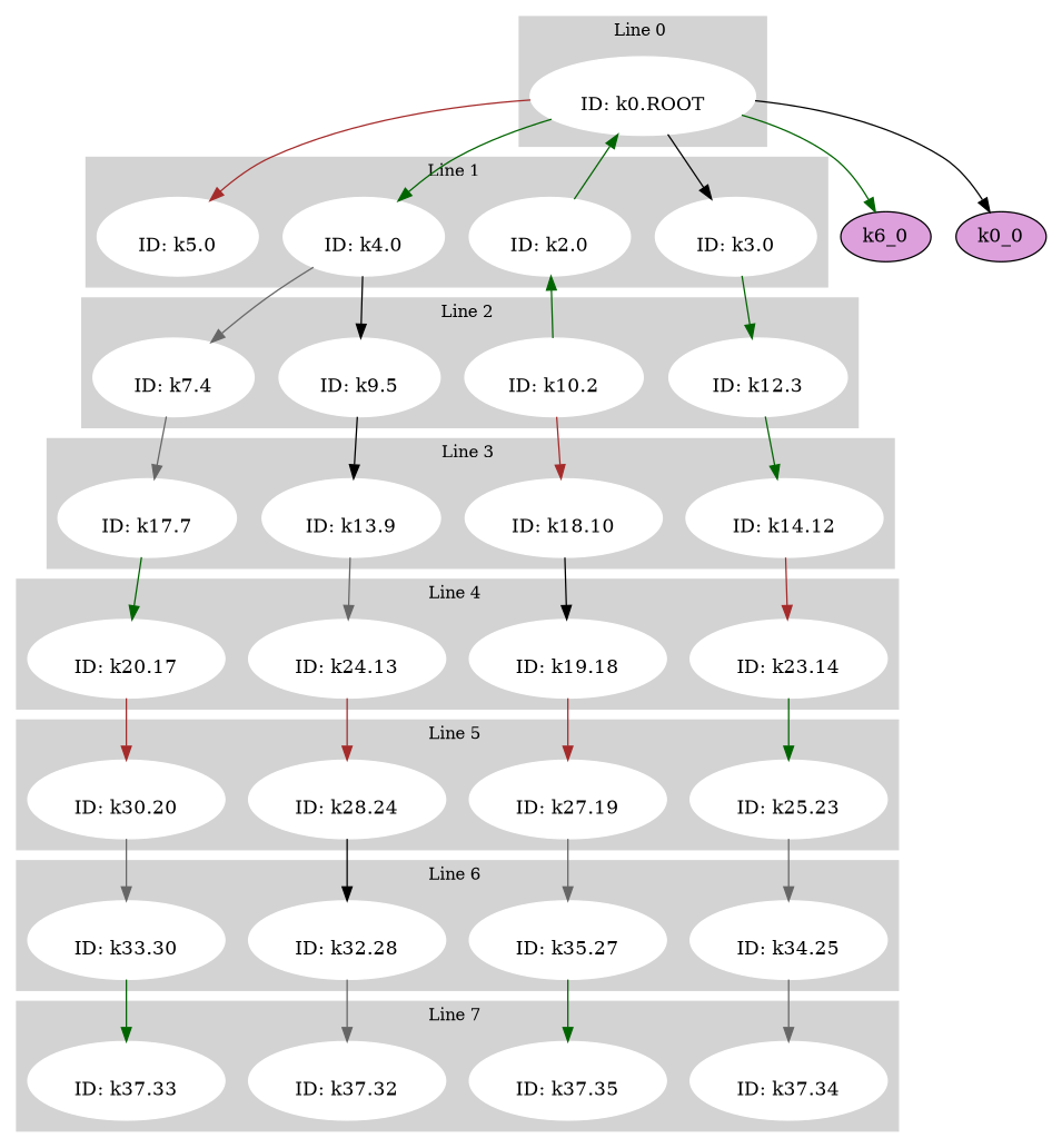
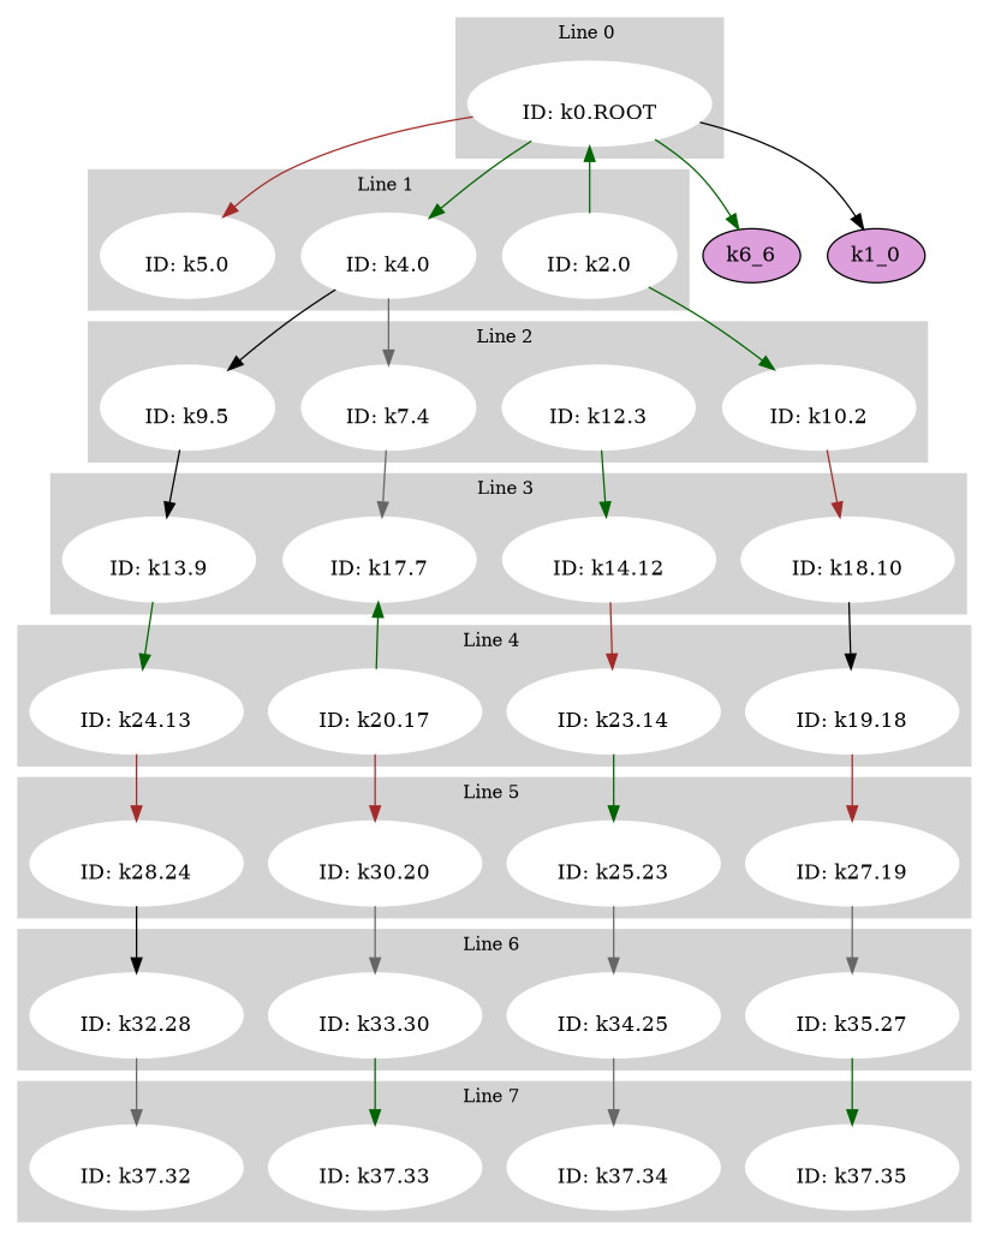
  digraph {
    compound="true "
    node [color=white style=filled]
    edge [color=darkgreen]
-   n1 [label=<<BR /> ID: k3.0 <BR />>]
    n2 [label=<<BR /> ID: k2.0 <BR />>]
    n3 [label=<<BR /> ID: k4.0 <BR />>]
    n4 [label=<<BR /> ID: k5.0 <BR />>]
    n5 [label=<<BR /> ID: k0.ROOT <BR />>]
    n6 [label=<<BR /> ID: k9.5 <BR />>]
    n7 [label=<<BR /> ID: k12.3 <BR />>]
    n8 [label=<<BR /> ID: k10.2 <BR />>]
    n9 [label=<<BR /> ID: k7.4 <BR />>]
    n10 [label=<<BR /> ID: k18.10 <BR />>]
    n11 [label=<<BR /> ID: k14.12 <BR />>]
    n12 [label=<<BR /> ID: k17.7 <BR />>]
    n13 [label=<<BR /> ID: k13.9 <BR />>]
    n14 [label=<<BR /> ID: k19.18 <BR />>]
    n15 [label=<<BR /> ID: k23.14 <BR />>]
    n16 [label=<<BR /> ID: k24.13 <BR />>]
    n17 [label=<<BR /> ID: k20.17 <BR />>]
    n18 [label=<<BR /> ID: k25.23 <BR />>]
    n19 [label=<<BR /> ID: k27.19 <BR />>]
    n20 [label=<<BR /> ID: k28.24 <BR />>]
    n21 [label=<<BR /> ID: k30.20 <BR />>]
    n22 [label=<<BR /> ID: k32.28 <BR />>]
    n23 [label=<<BR /> ID: k35.27 <BR />>]
    n24 [label=<<BR /> ID: k33.30 <BR />>]
    n25 [label=<<BR /> ID: k34.25 <BR />>]
    n26 [label=<<BR /> ID: k37.33 <BR />>]
    n27 [label=<<BR /> ID: k37.35 <BR />>]
    n28 [label=<<BR /> ID: k37.32 <BR />>]
    n29 [label=<<BR /> ID: k37.34 <BR />>]
-   k6_0 [fillcolor=plum color=""]
-   k1_0 [fillcolor=plum label=k0_0 color=""]
+   k6_0 [fillcolor=plum label=k6_6 color=""]
+   k1_0 [fillcolor=plum color=""]
    subgraph cluster_1 {
      color=lightgrey
      fontsize=12
      label="Line 1 "
      style=filled
-     n1
      n2
      n3
      n4
    }
    subgraph cluster_2 {
      color=lightgrey
      fontsize=12
      label="Line 0 "
      style=filled
      n5
    }
    subgraph cluster_3 {
      color=lightgrey
      fontsize=12
      label="Line 2 "
      style=filled
      n6
      n7
      n8
      n9
    }
    subgraph cluster_4 {
      color=lightgrey
      fontsize=12
      label="Line 3 "
      style=filled
      n10
      n11
      n12
      n13
    }
    subgraph cluster_5 {
      color=lightgrey
      fontsize=12
      label="Line 4 "
      style=filled
      n14
      n15
      n16
      n17
    }
    subgraph cluster_6 {
      color=lightgrey
      fontsize=12
      label="Line 5 "
      style=filled
      n18
      n19
      n20
      n21
    }
    subgraph cluster_7 {
      color=lightgrey
      fontsize=12
      label="Line 6 "
      style=filled
      n22
      n23
      n24
      n25
    }
    subgraph cluster_8 {
      color=lightgrey
      fontsize=12
      label="Line 7 "
      style=filled
      n26
      n27
      n28
      n29
    }
-   n1 -> n7
    n2 -> n5
-   n8 -> n2
+   n2 -> n8
    n3 -> n6 [color=black]
    n3 -> n9 [color=gray40]
-   n5 -> n1 [color=black]
    n5 -> n3
    n5 -> n4 [color=brown]
    n5 -> k6_0
    n5 -> k1_0 [color=black]
    n6 -> n13 [color=black]
    n7 -> n11
    n8 -> n10 [color=brown]
    n9 -> n12 [color=gray40]
    n10 -> n14 [color=black]
    n11 -> n15 [color=brown]
-   n12 -> n17
-   n13 -> n16 [color=gray40]
+   n17 -> n12
+   n13 -> n16
    n14 -> n19 [color=brown]
    n15 -> n18
    n16 -> n20 [color=brown]
    n17 -> n21 [color=brown]
    n18 -> n25 [color=gray40]
    n19 -> n23 [color=gray40]
    n20 -> n22 [color=black]
    n21 -> n24 [color=gray40]
    n22 -> n28 [color=gray40]
    n23 -> n27
    n24 -> n26
    n25 -> n29 [color=gray40]
  }
